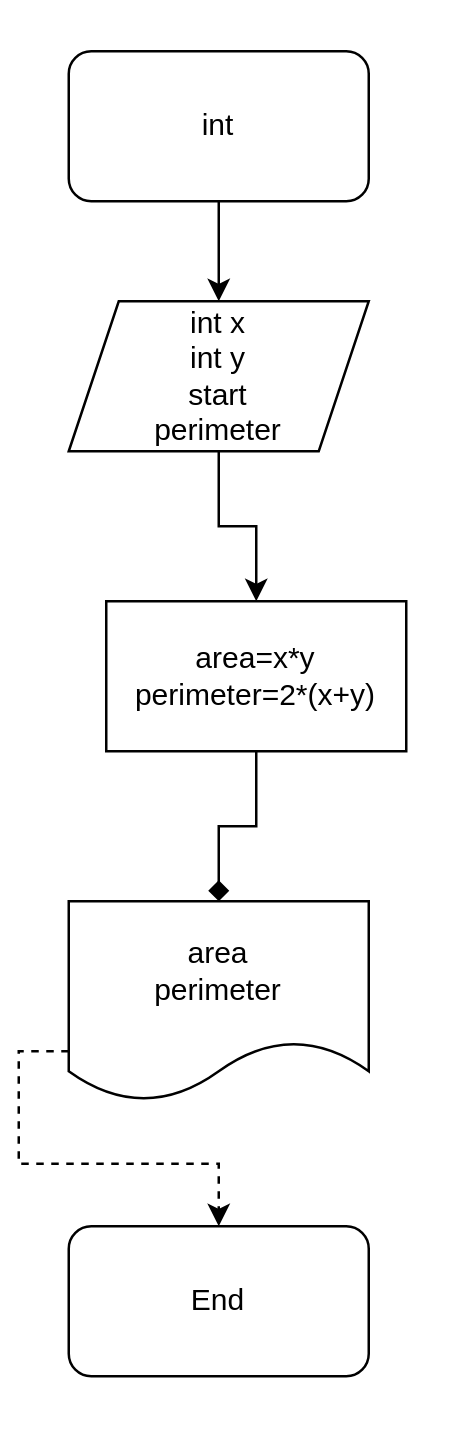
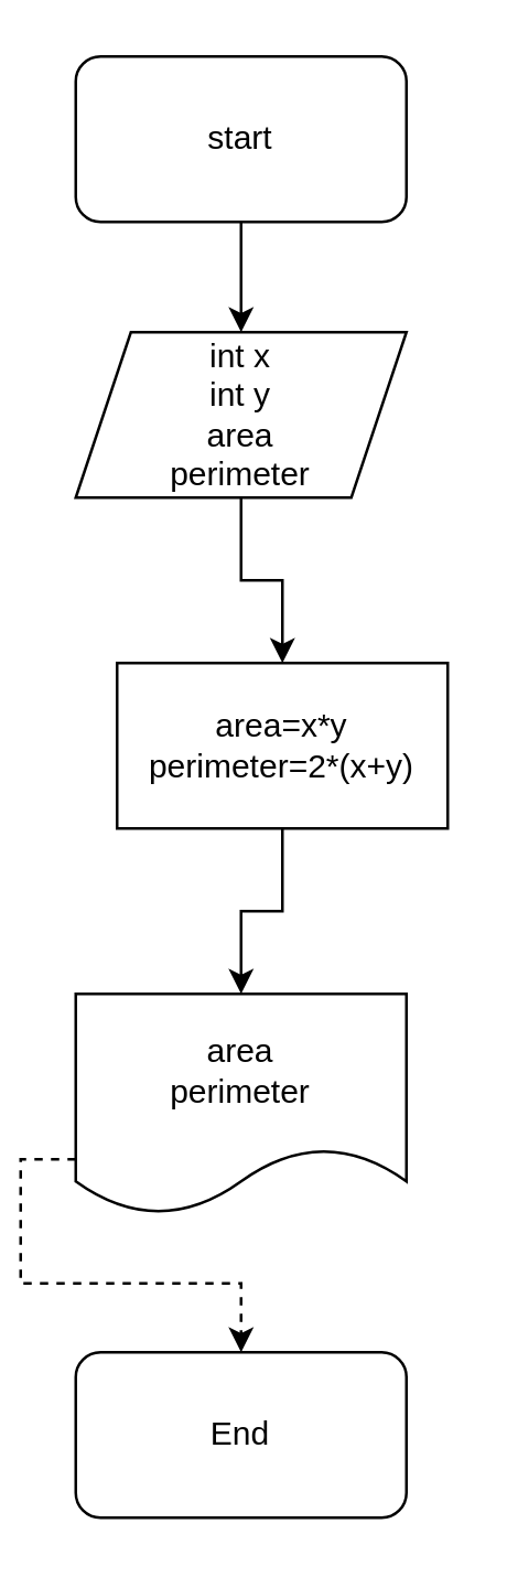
  <mxCell id="0" />
  <mxCell id="1" parent="0" />
  <mxCell id="2" style="edgeStyle=orthogonalEdgeStyle;rounded=0;orthogonalLoop=1;jettySize=auto;html=1;exitX=0.5;exitY=1;exitDx=0;exitDy=0;entryX=0.5;entryY=0;entryDx=0;entryDy=0;" parent="1" source="3" target="5" edge="1"><mxGeometry relative="1" as="geometry" /></mxCell>
- <mxCell id="3" value="int" style="rounded=1;whiteSpace=wrap;html=1;" parent="1" vertex="1"><mxGeometry x="20" y="20" width="120" height="60" as="geometry" /></mxCell>
+ <mxCell id="3" value="start" style="rounded=1;whiteSpace=wrap;html=1;" parent="1" vertex="1"><mxGeometry x="20" y="20" width="120" height="60" as="geometry" /></mxCell>
  <mxCell id="4" value="" style="edgeStyle=orthogonalEdgeStyle;rounded=0;orthogonalLoop=1;jettySize=auto;html=1;entryX=0.5;entryY=0;entryDx=0;entryDy=0;" parent="1" source="5" target="9" edge="1"><mxGeometry relative="1" as="geometry"><mxPoint x="80" y="245" as="targetPoint" /></mxGeometry></mxCell>
- <mxCell id="5" value="int x&lt;br&gt;int y&lt;br&gt;start&lt;br&gt;perimeter" style="shape=parallelogram;perimeter=parallelogramPerimeter;whiteSpace=wrap;html=1;fixedSize=1;" parent="1" vertex="1"><mxGeometry x="20" y="120" width="120" height="60" as="geometry" /></mxCell>
+ <mxCell id="5" value="int x&lt;br&gt;int y&lt;br&gt;area&lt;br&gt;perimeter" style="shape=parallelogram;perimeter=parallelogramPerimeter;whiteSpace=wrap;html=1;fixedSize=1;" parent="1" vertex="1"><mxGeometry x="20" y="120" width="120" height="60" as="geometry" /></mxCell>
  <mxCell id="6" style="edgeStyle=orthogonalEdgeStyle;rounded=0;orthogonalLoop=1;jettySize=auto;html=1;exitX=0;exitY=0.75;exitDx=0;exitDy=0;entryX=0.5;entryY=0;entryDx=0;entryDy=0;dashed=1;" edge="1" parent="1" source="7" target="10"><mxGeometry relative="1" as="geometry" /></mxCell>
  <mxCell id="7" value="area&lt;br&gt;perimeter" style="shape=document;whiteSpace=wrap;html=1;boundedLbl=1;" vertex="1" parent="1"><mxGeometry x="20" y="360" width="120" height="80" as="geometry" /></mxCell>
- <mxCell id="8" value="" style="edgeStyle=orthogonalEdgeStyle;rounded=0;orthogonalLoop=1;jettySize=auto;html=1;endArrow=diamond;" edge="1" parent="1" source="9" target="7"><mxGeometry relative="1" as="geometry" /></mxCell>
+ <mxCell id="8" value="" style="edgeStyle=orthogonalEdgeStyle;rounded=0;orthogonalLoop=1;jettySize=auto;html=1;" edge="1" parent="1" source="9" target="7"><mxGeometry relative="1" as="geometry" /></mxCell>
  <mxCell id="9" value="area=x*y&lt;br&gt;perimeter=2*(x+y)" style="rounded=0;whiteSpace=wrap;html=1;" vertex="1" parent="1"><mxGeometry x="35" y="240" width="120" height="60" as="geometry" /></mxCell>
  <mxCell id="10" value="End" style="rounded=1;whiteSpace=wrap;html=1;" vertex="1" parent="1"><mxGeometry x="20" y="490" width="120" height="60" as="geometry" /></mxCell>
